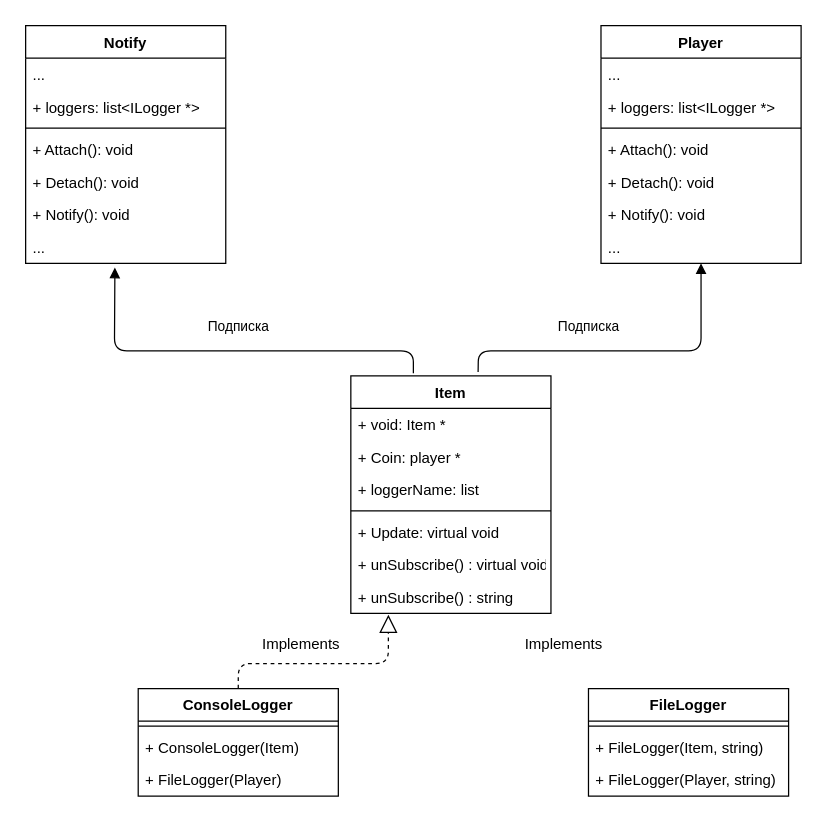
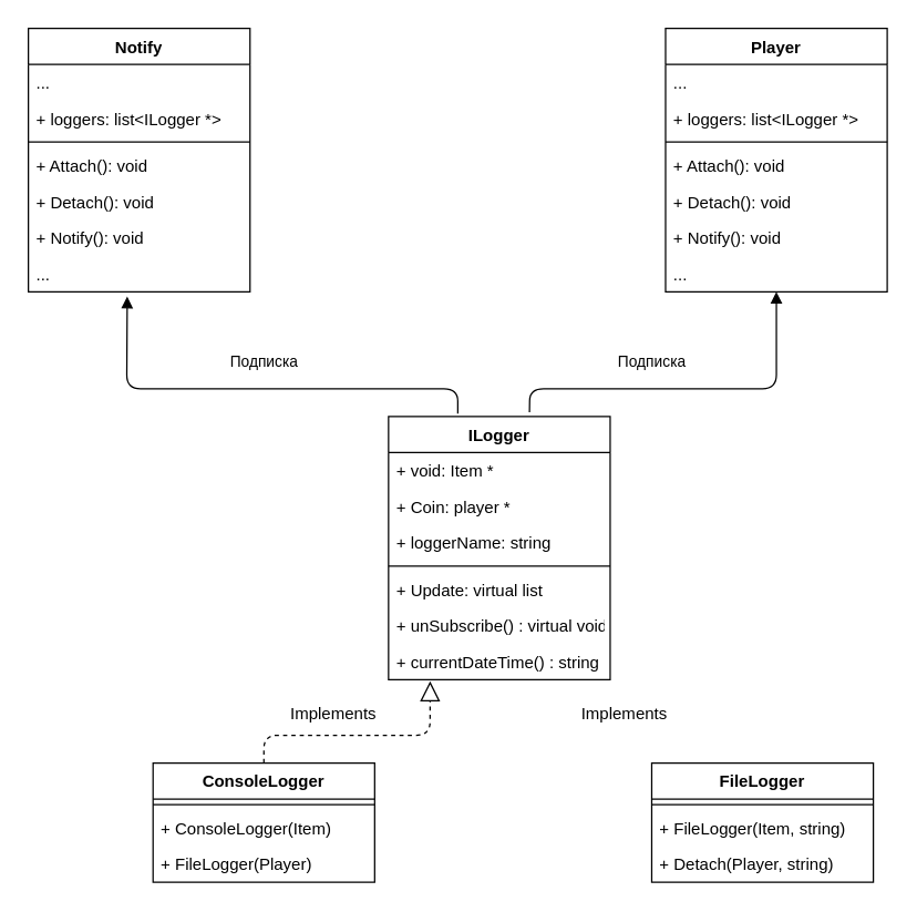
  <mxCell id="0" />
  <mxCell id="1" parent="0" />
- <mxCell id="2" value="Item" style="swimlane;fontStyle=1;align=center;verticalAlign=top;childLayout=stackLayout;horizontal=1;startSize=26;horizontalStack=0;resizeParent=1;resizeParentMax=0;resizeLast=0;collapsible=1;marginBottom=0;" vertex="1" parent="1"><mxGeometry x="280" y="300" width="160" height="190" as="geometry" /></mxCell>
+ <mxCell id="2" value="ILogger" style="swimlane;fontStyle=1;align=center;verticalAlign=top;childLayout=stackLayout;horizontal=1;startSize=26;horizontalStack=0;resizeParent=1;resizeParentMax=0;resizeLast=0;collapsible=1;marginBottom=0;" vertex="1" parent="1"><mxGeometry x="280" y="300" width="160" height="190" as="geometry" /></mxCell>
  <mxCell id="3" value="+ void: Item *" style="text;strokeColor=none;fillColor=none;align=left;verticalAlign=top;spacingLeft=4;spacingRight=4;overflow=hidden;rotatable=0;points=[[0,0.5],[1,0.5]];portConstraint=eastwest;" vertex="1" parent="2"><mxGeometry y="26" width="160" height="26" as="geometry" /></mxCell>
  <mxCell id="4" value="+ Coin: player *" style="text;strokeColor=none;fillColor=none;align=left;verticalAlign=top;spacingLeft=4;spacingRight=4;overflow=hidden;rotatable=0;points=[[0,0.5],[1,0.5]];portConstraint=eastwest;" vertex="1" parent="2"><mxGeometry y="52" width="160" height="26" as="geometry" /></mxCell>
- <mxCell id="5" value="+ loggerName: list" style="text;strokeColor=none;fillColor=none;align=left;verticalAlign=top;spacingLeft=4;spacingRight=4;overflow=hidden;rotatable=0;points=[[0,0.5],[1,0.5]];portConstraint=eastwest;" vertex="1" parent="2"><mxGeometry y="78" width="160" height="26" as="geometry" /></mxCell>
+ <mxCell id="5" value="+ loggerName: string" style="text;strokeColor=none;fillColor=none;align=left;verticalAlign=top;spacingLeft=4;spacingRight=4;overflow=hidden;rotatable=0;points=[[0,0.5],[1,0.5]];portConstraint=eastwest;" vertex="1" parent="2"><mxGeometry y="78" width="160" height="26" as="geometry" /></mxCell>
  <mxCell id="6" value="" style="line;strokeWidth=1;fillColor=none;align=left;verticalAlign=middle;spacingTop=-1;spacingLeft=3;spacingRight=3;rotatable=0;labelPosition=right;points=[];portConstraint=eastwest;" vertex="1" parent="2"><mxGeometry y="104" width="160" height="8" as="geometry" /></mxCell>
- <mxCell id="7" value="+ Update: virtual void&#10;" style="text;strokeColor=none;fillColor=none;align=left;verticalAlign=top;spacingLeft=4;spacingRight=4;overflow=hidden;rotatable=0;points=[[0,0.5],[1,0.5]];portConstraint=eastwest;" vertex="1" parent="2"><mxGeometry y="112" width="160" height="26" as="geometry" /></mxCell>
+ <mxCell id="7" value="+ Update: virtual list&#10;" style="text;strokeColor=none;fillColor=none;align=left;verticalAlign=top;spacingLeft=4;spacingRight=4;overflow=hidden;rotatable=0;points=[[0,0.5],[1,0.5]];portConstraint=eastwest;" vertex="1" parent="2"><mxGeometry y="112" width="160" height="26" as="geometry" /></mxCell>
  <mxCell id="8" value="+ unSubscribe() : virtual void" style="text;strokeColor=none;fillColor=none;align=left;verticalAlign=top;spacingLeft=4;spacingRight=4;overflow=hidden;rotatable=0;points=[[0,0.5],[1,0.5]];portConstraint=eastwest;" vertex="1" parent="2"><mxGeometry y="138" width="160" height="26" as="geometry" /></mxCell>
- <mxCell id="9" value="+ unSubscribe() : string" style="text;strokeColor=none;fillColor=none;align=left;verticalAlign=top;spacingLeft=4;spacingRight=4;overflow=hidden;rotatable=0;points=[[0,0.5],[1,0.5]];portConstraint=eastwest;" vertex="1" parent="2"><mxGeometry y="164" width="160" height="26" as="geometry" /></mxCell>
+ <mxCell id="9" value="+ currentDateTime() : string" style="text;strokeColor=none;fillColor=none;align=left;verticalAlign=top;spacingLeft=4;spacingRight=4;overflow=hidden;rotatable=0;points=[[0,0.5],[1,0.5]];portConstraint=eastwest;" vertex="1" parent="2"><mxGeometry y="164" width="160" height="26" as="geometry" /></mxCell>
  <mxCell id="10" value="Notify" style="swimlane;fontStyle=1;align=center;verticalAlign=top;childLayout=stackLayout;horizontal=1;startSize=26;horizontalStack=0;resizeParent=1;resizeParentMax=0;resizeLast=0;collapsible=1;marginBottom=0;fillColor=none;gradientColor=none;" vertex="1" parent="1"><mxGeometry x="20" y="20" width="160" height="190" as="geometry" /></mxCell>
  <mxCell id="11" value="..." style="text;strokeColor=none;fillColor=none;align=left;verticalAlign=top;spacingLeft=4;spacingRight=4;overflow=hidden;rotatable=0;points=[[0,0.5],[1,0.5]];portConstraint=eastwest;" vertex="1" parent="10"><mxGeometry y="26" width="160" height="26" as="geometry" /></mxCell>
  <mxCell id="12" value="+ loggers: list&lt;ILogger *&gt;" style="text;strokeColor=none;fillColor=none;align=left;verticalAlign=top;spacingLeft=4;spacingRight=4;overflow=hidden;rotatable=0;points=[[0,0.5],[1,0.5]];portConstraint=eastwest;" vertex="1" parent="10"><mxGeometry y="52" width="160" height="26" as="geometry" /></mxCell>
  <mxCell id="13" value="" style="line;strokeWidth=1;fillColor=none;align=left;verticalAlign=middle;spacingTop=-1;spacingLeft=3;spacingRight=3;rotatable=0;labelPosition=right;points=[];portConstraint=eastwest;" vertex="1" parent="10"><mxGeometry y="78" width="160" height="8" as="geometry" /></mxCell>
  <mxCell id="14" value="+ Attach(): void" style="text;strokeColor=none;fillColor=none;align=left;verticalAlign=top;spacingLeft=4;spacingRight=4;overflow=hidden;rotatable=0;points=[[0,0.5],[1,0.5]];portConstraint=eastwest;" vertex="1" parent="10"><mxGeometry y="86" width="160" height="26" as="geometry" /></mxCell>
  <mxCell id="15" value="+ Detach(): void" style="text;strokeColor=none;fillColor=none;align=left;verticalAlign=top;spacingLeft=4;spacingRight=4;overflow=hidden;rotatable=0;points=[[0,0.5],[1,0.5]];portConstraint=eastwest;" vertex="1" parent="10"><mxGeometry y="112" width="160" height="26" as="geometry" /></mxCell>
  <mxCell id="16" value="+ Notify(): void" style="text;strokeColor=none;fillColor=none;align=left;verticalAlign=top;spacingLeft=4;spacingRight=4;overflow=hidden;rotatable=0;points=[[0,0.5],[1,0.5]];portConstraint=eastwest;" vertex="1" parent="10"><mxGeometry y="138" width="160" height="26" as="geometry" /></mxCell>
  <mxCell id="17" value="..." style="text;strokeColor=none;fillColor=none;align=left;verticalAlign=top;spacingLeft=4;spacingRight=4;overflow=hidden;rotatable=0;points=[[0,0.5],[1,0.5]];portConstraint=eastwest;" vertex="1" parent="10"><mxGeometry y="164" width="160" height="26" as="geometry" /></mxCell>
  <mxCell id="18" value="Player" style="swimlane;fontStyle=1;align=center;verticalAlign=top;childLayout=stackLayout;horizontal=1;startSize=26;horizontalStack=0;resizeParent=1;resizeParentMax=0;resizeLast=0;collapsible=1;marginBottom=0;fillColor=none;gradientColor=none;" vertex="1" parent="1"><mxGeometry x="480" y="20" width="160" height="190" as="geometry" /></mxCell>
  <mxCell id="19" value="..." style="text;strokeColor=none;fillColor=none;align=left;verticalAlign=top;spacingLeft=4;spacingRight=4;overflow=hidden;rotatable=0;points=[[0,0.5],[1,0.5]];portConstraint=eastwest;" vertex="1" parent="18"><mxGeometry y="26" width="160" height="26" as="geometry" /></mxCell>
  <mxCell id="20" value="+ loggers: list&lt;ILogger *&gt;" style="text;strokeColor=none;fillColor=none;align=left;verticalAlign=top;spacingLeft=4;spacingRight=4;overflow=hidden;rotatable=0;points=[[0,0.5],[1,0.5]];portConstraint=eastwest;" vertex="1" parent="18"><mxGeometry y="52" width="160" height="26" as="geometry" /></mxCell>
  <mxCell id="21" value="" style="line;strokeWidth=1;fillColor=none;align=left;verticalAlign=middle;spacingTop=-1;spacingLeft=3;spacingRight=3;rotatable=0;labelPosition=right;points=[];portConstraint=eastwest;" vertex="1" parent="18"><mxGeometry y="78" width="160" height="8" as="geometry" /></mxCell>
  <mxCell id="22" value="+ Attach(): void" style="text;strokeColor=none;fillColor=none;align=left;verticalAlign=top;spacingLeft=4;spacingRight=4;overflow=hidden;rotatable=0;points=[[0,0.5],[1,0.5]];portConstraint=eastwest;" vertex="1" parent="18"><mxGeometry y="86" width="160" height="26" as="geometry" /></mxCell>
  <mxCell id="23" value="+ Detach(): void" style="text;strokeColor=none;fillColor=none;align=left;verticalAlign=top;spacingLeft=4;spacingRight=4;overflow=hidden;rotatable=0;points=[[0,0.5],[1,0.5]];portConstraint=eastwest;" vertex="1" parent="18"><mxGeometry y="112" width="160" height="26" as="geometry" /></mxCell>
  <mxCell id="24" value="+ Notify(): void" style="text;strokeColor=none;fillColor=none;align=left;verticalAlign=top;spacingLeft=4;spacingRight=4;overflow=hidden;rotatable=0;points=[[0,0.5],[1,0.5]];portConstraint=eastwest;" vertex="1" parent="18"><mxGeometry y="138" width="160" height="26" as="geometry" /></mxCell>
  <mxCell id="25" value="..." style="text;strokeColor=none;fillColor=none;align=left;verticalAlign=top;spacingLeft=4;spacingRight=4;overflow=hidden;rotatable=0;points=[[0,0.5],[1,0.5]];portConstraint=eastwest;" vertex="1" parent="18"><mxGeometry y="164" width="160" height="26" as="geometry" /></mxCell>
  <mxCell id="26" value="FileLogger" style="swimlane;fontStyle=1;align=center;verticalAlign=top;childLayout=stackLayout;horizontal=1;startSize=26;horizontalStack=0;resizeParent=1;resizeParentMax=0;resizeLast=0;collapsible=1;marginBottom=0;" vertex="1" parent="1"><mxGeometry x="470" y="550" width="160" height="86" as="geometry" /></mxCell>
  <mxCell id="27" value="" style="line;strokeWidth=1;fillColor=none;align=left;verticalAlign=middle;spacingTop=-1;spacingLeft=3;spacingRight=3;rotatable=0;labelPosition=right;points=[];portConstraint=eastwest;" vertex="1" parent="26"><mxGeometry y="26" width="160" height="8" as="geometry" /></mxCell>
  <mxCell id="28" value="+ FileLogger(Item, string)&#10;" style="text;strokeColor=none;fillColor=none;align=left;verticalAlign=top;spacingLeft=4;spacingRight=4;overflow=hidden;rotatable=0;points=[[0,0.5],[1,0.5]];portConstraint=eastwest;" vertex="1" parent="26"><mxGeometry y="34" width="160" height="26" as="geometry" /></mxCell>
- <mxCell id="29" value="+ FileLogger(Player, string)&#10;" style="text;strokeColor=none;fillColor=none;align=left;verticalAlign=top;spacingLeft=4;spacingRight=4;overflow=hidden;rotatable=0;points=[[0,0.5],[1,0.5]];portConstraint=eastwest;" vertex="1" parent="26"><mxGeometry y="60" width="160" height="26" as="geometry" /></mxCell>
+ <mxCell id="29" value="+ Detach(Player, string)&#10;" style="text;strokeColor=none;fillColor=none;align=left;verticalAlign=top;spacingLeft=4;spacingRight=4;overflow=hidden;rotatable=0;points=[[0,0.5],[1,0.5]];portConstraint=eastwest;" vertex="1" parent="26"><mxGeometry y="60" width="160" height="26" as="geometry" /></mxCell>
  <mxCell id="30" value="ConsoleLogger" style="swimlane;fontStyle=1;align=center;verticalAlign=top;childLayout=stackLayout;horizontal=1;startSize=26;horizontalStack=0;resizeParent=1;resizeParentMax=0;resizeLast=0;collapsible=1;marginBottom=0;" vertex="1" parent="1"><mxGeometry x="110" y="550" width="160" height="86" as="geometry" /></mxCell>
  <mxCell id="31" value="" style="line;strokeWidth=1;fillColor=none;align=left;verticalAlign=middle;spacingTop=-1;spacingLeft=3;spacingRight=3;rotatable=0;labelPosition=right;points=[];portConstraint=eastwest;" vertex="1" parent="30"><mxGeometry y="26" width="160" height="8" as="geometry" /></mxCell>
  <mxCell id="32" value="+ ConsoleLogger(Item)&#10;" style="text;strokeColor=none;fillColor=none;align=left;verticalAlign=top;spacingLeft=4;spacingRight=4;overflow=hidden;rotatable=0;points=[[0,0.5],[1,0.5]];portConstraint=eastwest;" vertex="1" parent="30"><mxGeometry y="34" width="160" height="26" as="geometry" /></mxCell>
  <mxCell id="33" value="+ FileLogger(Player)&#10;" style="text;strokeColor=none;fillColor=none;align=left;verticalAlign=top;spacingLeft=4;spacingRight=4;overflow=hidden;rotatable=0;points=[[0,0.5],[1,0.5]];portConstraint=eastwest;" vertex="1" parent="30"><mxGeometry y="60" width="160" height="26" as="geometry" /></mxCell>
  <mxCell id="34" value="" style="endArrow=block;dashed=1;endFill=0;endSize=12;html=1;exitX=0.5;exitY=0;exitDx=0;exitDy=0;" edge="1" parent="1" source="30"><mxGeometry width="160" relative="1" as="geometry"><mxPoint x="170" y="450" as="sourcePoint" /><mxPoint x="310" y="491" as="targetPoint" /><Array as="points"><mxPoint x="190" y="530" /><mxPoint x="310" y="530" /></Array></mxGeometry></mxCell>
  <mxCell id="35" value="Implements" style="text;html=1;align=center;verticalAlign=middle;resizable=0;points=[];autosize=1;" vertex="1" parent="1"><mxGeometry x="410" y="505" width="80" height="20" as="geometry" /></mxCell>
  <mxCell id="36" value="Implements" style="text;html=1;align=center;verticalAlign=middle;resizable=0;points=[];autosize=1;" vertex="1" parent="1"><mxGeometry x="200" y="505" width="80" height="20" as="geometry" /></mxCell>
  <mxCell id="37" value="Подписка" style="html=1;verticalAlign=bottom;endArrow=block;entryX=0.446;entryY=1.133;entryDx=0;entryDy=0;entryPerimeter=0;" edge="1" parent="1" target="17"><mxGeometry x="-0.022" y="-10" width="80" relative="1" as="geometry"><mxPoint x="330" y="298" as="sourcePoint" /><mxPoint x="290" y="280" as="targetPoint" /><Array as="points"><mxPoint x="330" y="280" /><mxPoint x="91" y="280" /></Array><mxPoint as="offset" /></mxGeometry></mxCell>
  <mxCell id="38" value="Подписка" style="html=1;verticalAlign=bottom;endArrow=block;exitX=0.636;exitY=-0.016;exitDx=0;exitDy=0;exitPerimeter=0;" edge="1" parent="1" source="2" target="25"><mxGeometry x="-0.208" y="10" width="80" relative="1" as="geometry"><mxPoint x="350" y="230" as="sourcePoint" /><mxPoint x="430" y="230" as="targetPoint" /><Array as="points"><mxPoint x="382" y="280" /><mxPoint x="560" y="280" /></Array><mxPoint as="offset" /></mxGeometry></mxCell>
